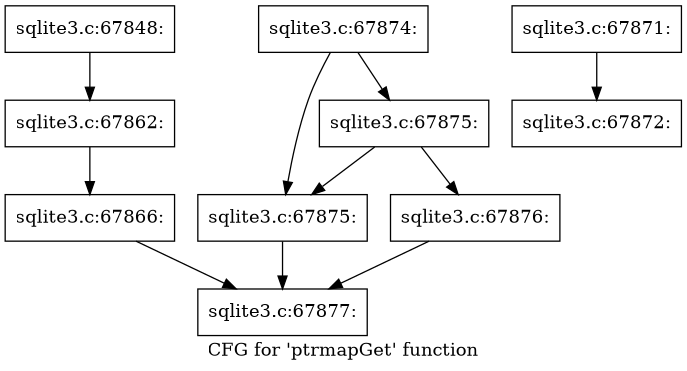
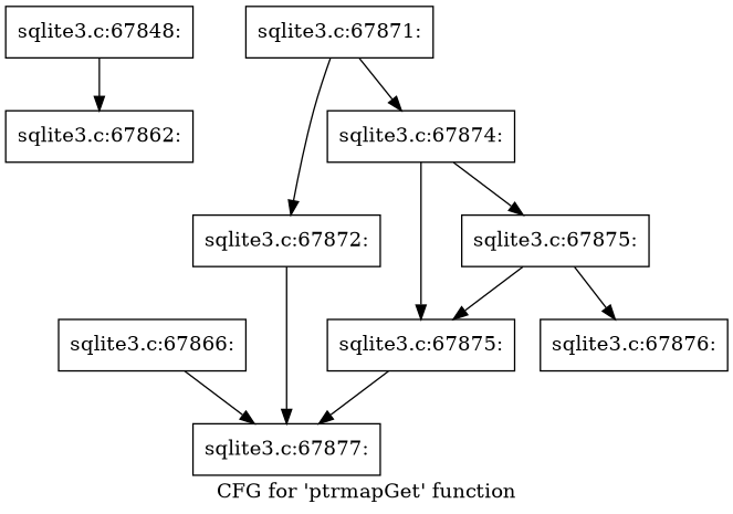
  digraph {
    label="CFG for 'ptrmapGet' function"
    node [shape=record]
    n1 [label="{sqlite3.c:67848:}"]
    n2 [label="{sqlite3.c:67862:}"]
    n3 [label="{sqlite3.c:67866:}"]
    n4 [label="{sqlite3.c:67877:}"]
    n5 [label="{sqlite3.c:67871:}"]
    n6 [label="{sqlite3.c:67872:}"]
    n7 [label="{sqlite3.c:67874:}"]
    n8 [label="{sqlite3.c:67875:}"]
    n9 [label="{sqlite3.c:67875:}"]
    n10 [label="{sqlite3.c:67876:}"]
    n1 -> n2
-   n2 -> n3
    n3 -> n4
    n5 -> n6
+   n5 -> n7
    n7 -> n8
    n7 -> n9
    n8 -> n4
    n9 -> n8
    n9 -> n10
-   n10 -> n4
+   n6 -> n4
  }
